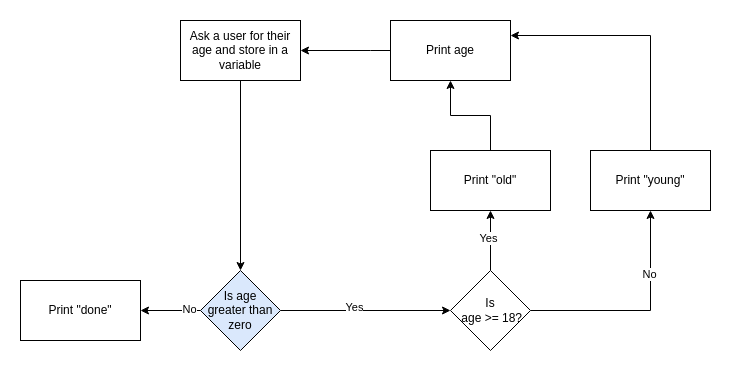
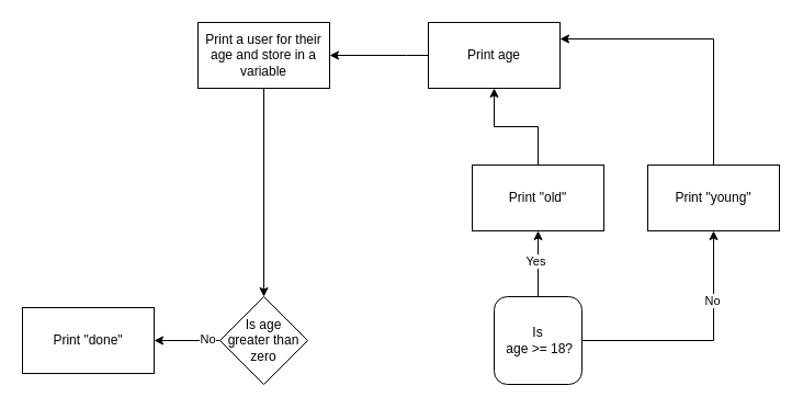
  <mxCell id="0" />
  <mxCell id="1" parent="0" />
  <mxCell id="2" style="edgeStyle=orthogonalEdgeStyle;rounded=0;orthogonalLoop=1;jettySize=auto;html=1;" parent="1" source="3" target="8" edge="1"><mxGeometry relative="1" as="geometry" /></mxCell>
- <mxCell id="3" value="Ask a user for their age and store in a variable" style="rounded=0;whiteSpace=wrap;html=1;" parent="1" vertex="1"><mxGeometry x="180" y="20" width="120" height="60" as="geometry" /></mxCell>
+ <mxCell id="3" value="Print a user for their age and store in a variable" style="rounded=0;whiteSpace=wrap;html=1;" parent="1" vertex="1"><mxGeometry x="180" y="20" width="120" height="60" as="geometry" /></mxCell>
  <mxCell id="4" value="" style="edgeStyle=orthogonalEdgeStyle;rounded=0;orthogonalLoop=1;jettySize=auto;html=1;" parent="1" source="8" target="11" edge="1"><mxGeometry relative="1" as="geometry" /></mxCell>
  <mxCell id="5" value="No" style="edgeLabel;html=1;align=center;verticalAlign=middle;resizable=0;points=[];" parent="4" vertex="1" connectable="0"><mxGeometry x="-0.59" y="-2" relative="1" as="geometry"><mxPoint as="offset" /></mxGeometry></mxCell>
- <mxCell id="6" style="edgeStyle=orthogonalEdgeStyle;rounded=0;orthogonalLoop=1;jettySize=auto;html=1;exitX=1;exitY=0.5;exitDx=0;exitDy=0;entryX=0;entryY=0.5;entryDx=0;entryDy=0;" edge="1" parent="1" source="8" target="16"><mxGeometry relative="1" as="geometry" /></mxCell>
- <mxCell id="7" value="Yes" style="edgeLabel;html=1;align=center;verticalAlign=middle;resizable=0;points=[];" vertex="1" connectable="0" parent="6"><mxGeometry x="-0.137" y="4" relative="1" as="geometry"><mxPoint as="offset" /></mxGeometry></mxCell>
- <mxCell id="8" value="Is age&lt;br&gt;greater than zero" style="rhombus;whiteSpace=wrap;html=1;fillColor=#dae8fc;" parent="1" vertex="1"><mxGeometry x="200" y="270" width="80" height="80" as="geometry" /></mxCell>
+ <mxCell id="8" value="Is age&lt;br&gt;greater than zero" style="rhombus;whiteSpace=wrap;html=1;" parent="1" vertex="1"><mxGeometry x="200" y="270" width="80" height="80" as="geometry" /></mxCell>
  <mxCell id="9" value="Print age" style="rounded=0;whiteSpace=wrap;html=1;" parent="1" vertex="1"><mxGeometry x="390" y="20" width="120" height="60" as="geometry" /></mxCell>
  <mxCell id="10" value="" style="endArrow=classic;html=1;rounded=0;exitX=0;exitY=0.5;exitDx=0;exitDy=0;" parent="1" source="9" edge="1"><mxGeometry width="50" height="50" relative="1" as="geometry"><mxPoint x="380" y="50" as="sourcePoint" /><mxPoint x="300" y="50" as="targetPoint" /><Array as="points"><mxPoint x="370" y="50" /></Array></mxGeometry></mxCell>
  <mxCell id="11" value="Print &quot;done&quot;" style="whiteSpace=wrap;html=1;" parent="1" vertex="1"><mxGeometry x="20" y="280" width="120" height="60" as="geometry" /></mxCell>
  <mxCell id="12" style="edgeStyle=orthogonalEdgeStyle;rounded=0;orthogonalLoop=1;jettySize=auto;html=1;entryX=0.5;entryY=1;entryDx=0;entryDy=0;" edge="1" parent="1" source="16" target="18"><mxGeometry relative="1" as="geometry" /></mxCell>
  <mxCell id="13" value="Yes" style="edgeLabel;html=1;align=center;verticalAlign=middle;resizable=0;points=[];" vertex="1" connectable="0" parent="12"><mxGeometry x="0.113" y="3" relative="1" as="geometry"><mxPoint as="offset" /></mxGeometry></mxCell>
  <mxCell id="14" value="" style="edgeStyle=orthogonalEdgeStyle;rounded=0;orthogonalLoop=1;jettySize=auto;html=1;" edge="1" parent="1" source="16" target="20"><mxGeometry relative="1" as="geometry" /></mxCell>
  <mxCell id="15" value="No" style="edgeLabel;html=1;align=center;verticalAlign=middle;resizable=0;points=[];" vertex="1" connectable="0" parent="14"><mxGeometry x="0.427" y="2" relative="1" as="geometry"><mxPoint as="offset" /></mxGeometry></mxCell>
- <mxCell id="16" value="Is&lt;br&gt;&amp;nbsp;age &amp;gt;= 18?" style="rhombus;whiteSpace=wrap;html=1;" vertex="1" parent="1"><mxGeometry x="450" y="270" width="80" height="80" as="geometry" /></mxCell>
+ <mxCell id="16" value="Is&lt;br&gt;&amp;nbsp;age &amp;gt;= 18?" style="whiteSpace=wrap;html=1;rounded=1;" vertex="1" parent="1"><mxGeometry x="450" y="270" width="80" height="80" as="geometry" /></mxCell>
  <mxCell id="17" style="edgeStyle=orthogonalEdgeStyle;rounded=0;orthogonalLoop=1;jettySize=auto;html=1;" edge="1" parent="1" source="18" target="9"><mxGeometry relative="1" as="geometry" /></mxCell>
  <mxCell id="18" value="Print &quot;old&quot;" style="rounded=0;whiteSpace=wrap;html=1;" vertex="1" parent="1"><mxGeometry x="430" y="150" width="120" height="60" as="geometry" /></mxCell>
  <mxCell id="19" style="edgeStyle=orthogonalEdgeStyle;rounded=0;orthogonalLoop=1;jettySize=auto;html=1;entryX=1;entryY=0.25;entryDx=0;entryDy=0;" edge="1" parent="1" source="20" target="9"><mxGeometry relative="1" as="geometry"><Array as="points"><mxPoint x="650" y="35" /></Array></mxGeometry></mxCell>
  <mxCell id="20" value="Print &quot;young&quot;" style="whiteSpace=wrap;html=1;" vertex="1" parent="1"><mxGeometry x="590" y="150" width="120" height="60" as="geometry" /></mxCell>
